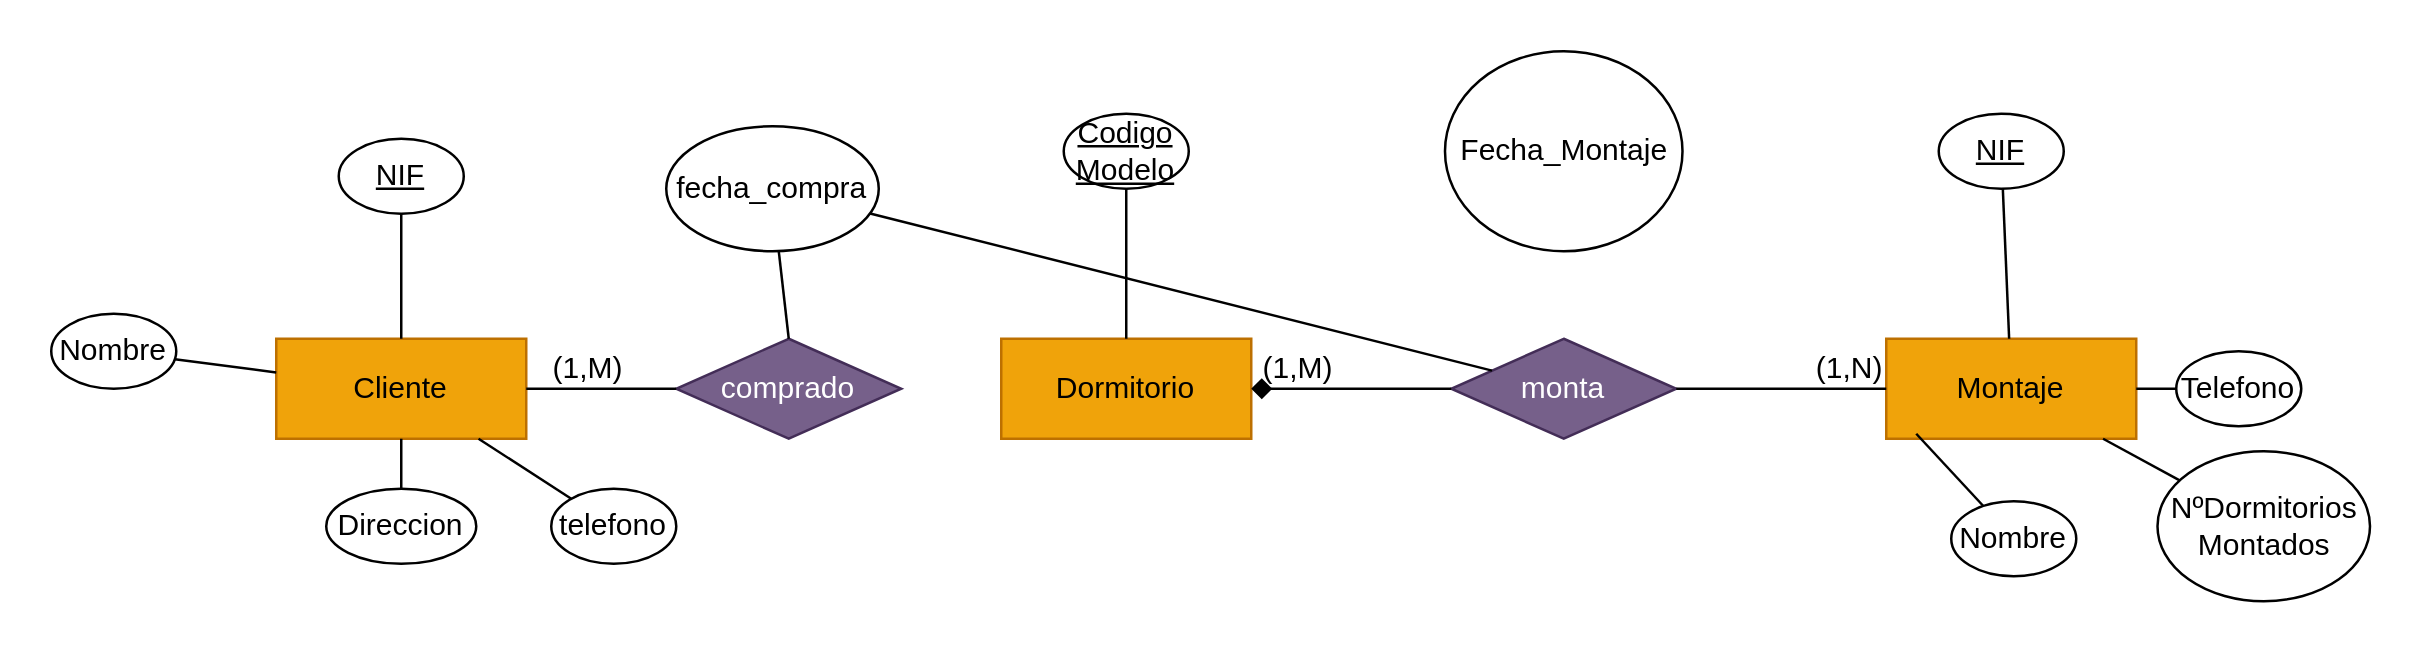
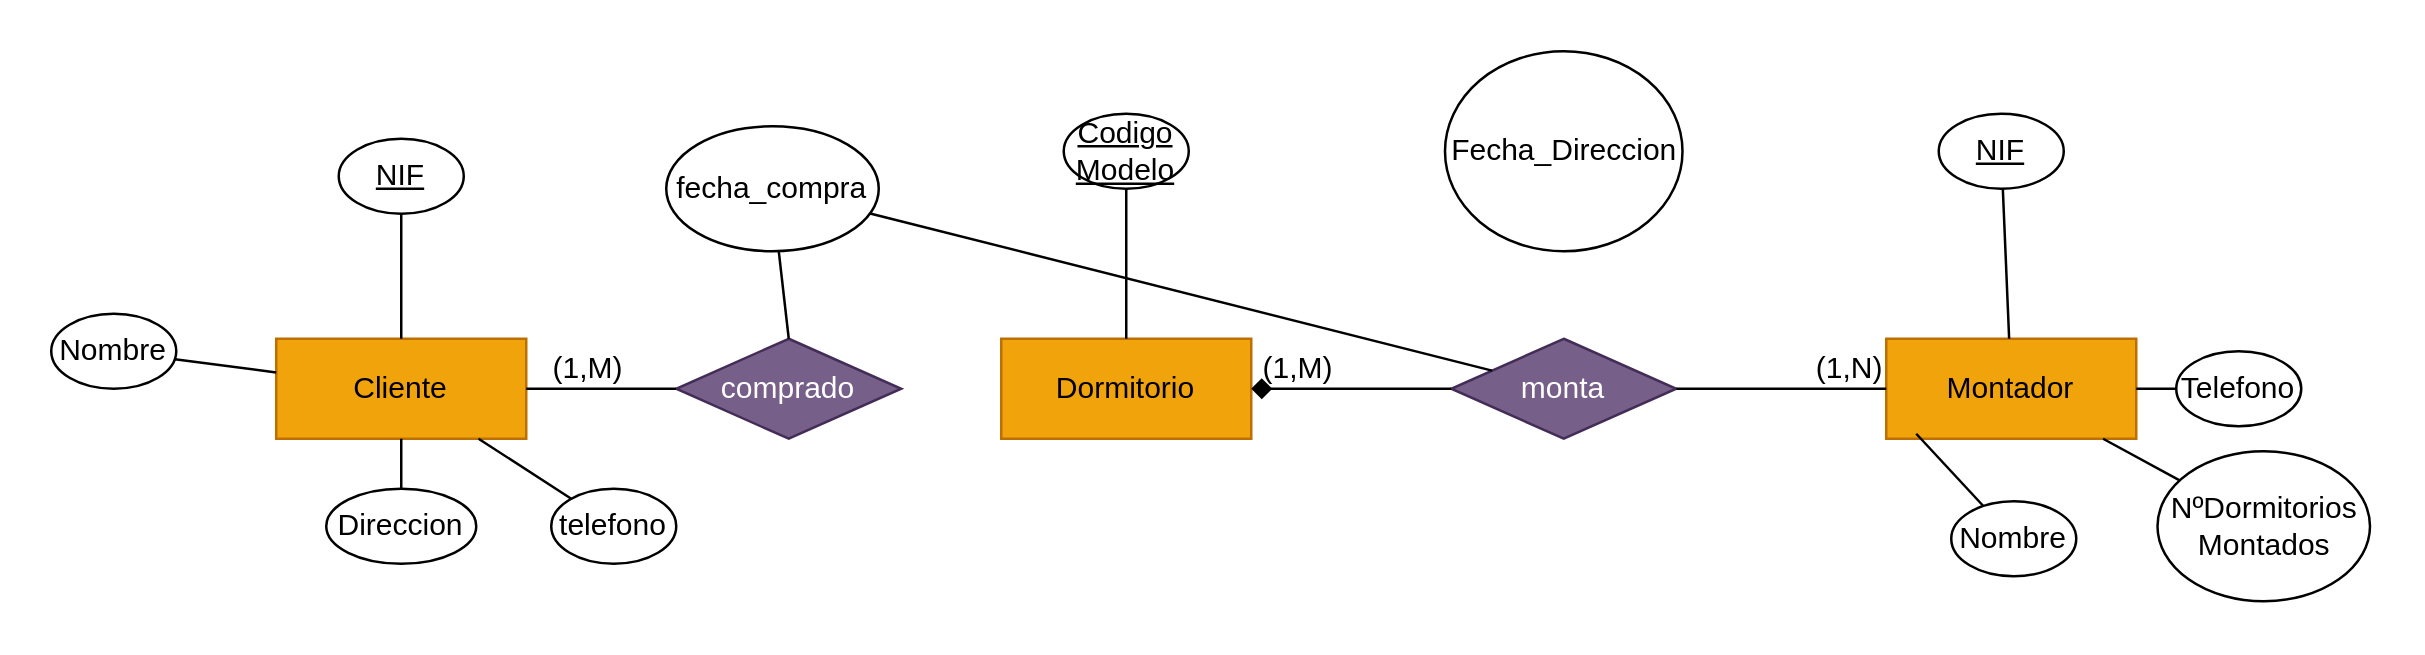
  <mxCell id="0" />
  <mxCell id="1" parent="0" />
  <mxCell id="2" value="Dormitorio" style="whiteSpace=wrap;html=1;align=center;fillColor=#f0a30a;strokeColor=#BD7000;fontColor=#000000;" vertex="1" parent="1"><mxGeometry x="400" y="135" width="100" height="40" as="geometry" /></mxCell>
- <mxCell id="3" value="Montaje" style="whiteSpace=wrap;html=1;align=center;fillColor=#f0a30a;strokeColor=#BD7000;fontColor=#000000;" vertex="1" parent="1"><mxGeometry x="754" y="135" width="100" height="40" as="geometry" /></mxCell>
+ <mxCell id="3" value="Montador" style="whiteSpace=wrap;html=1;align=center;fillColor=#f0a30a;strokeColor=#BD7000;fontColor=#000000;" vertex="1" parent="1"><mxGeometry x="754" y="135" width="100" height="40" as="geometry" /></mxCell>
  <mxCell id="4" value="" style="endArrow=none;html=1;rounded=0;" edge="1" parent="1" source="2" target="5"><mxGeometry relative="1" as="geometry"><mxPoint x="390" y="60" as="sourcePoint" /><mxPoint x="450" y="60" as="targetPoint" /></mxGeometry></mxCell>
  <mxCell id="5" value="&lt;u&gt;Codigo Modelo&lt;/u&gt;" style="ellipse;whiteSpace=wrap;html=1;align=center;" vertex="1" parent="1"><mxGeometry x="425" y="45" width="50" height="30" as="geometry" /></mxCell>
  <mxCell id="6" value="" style="endArrow=none;html=1;rounded=0;" edge="1" parent="1" source="3" target="7"><mxGeometry relative="1" as="geometry"><mxPoint x="740" y="60" as="sourcePoint" /><mxPoint x="800" y="60" as="targetPoint" /></mxGeometry></mxCell>
  <mxCell id="7" value="&lt;u&gt;NIF&lt;/u&gt;" style="ellipse;whiteSpace=wrap;html=1;align=center;" vertex="1" parent="1"><mxGeometry x="775" y="45" width="50" height="30" as="geometry" /></mxCell>
  <mxCell id="8" value="" style="endArrow=none;html=1;rounded=0;exitX=0.12;exitY=0.95;exitDx=0;exitDy=0;exitPerimeter=0;" edge="1" parent="1" source="3" target="9"><mxGeometry relative="1" as="geometry"><mxPoint x="710" y="250" as="sourcePoint" /><mxPoint x="770" y="250" as="targetPoint" /></mxGeometry></mxCell>
  <mxCell id="9" value="Nombre" style="ellipse;whiteSpace=wrap;html=1;align=center;" vertex="1" parent="1"><mxGeometry x="780" y="200" width="50" height="30" as="geometry" /></mxCell>
  <mxCell id="10" value="" style="endArrow=none;html=1;rounded=0;" edge="1" parent="1" source="3" target="11"><mxGeometry relative="1" as="geometry"><mxPoint x="775" y="250" as="sourcePoint" /><mxPoint x="835" y="250" as="targetPoint" /></mxGeometry></mxCell>
  <mxCell id="11" value="Telefono" style="ellipse;whiteSpace=wrap;html=1;align=center;" vertex="1" parent="1"><mxGeometry x="870" y="140" width="50" height="30" as="geometry" /></mxCell>
  <mxCell id="12" value="" style="endArrow=none;html=1;rounded=0;" edge="1" parent="1" source="3" target="13"><mxGeometry relative="1" as="geometry"><mxPoint x="630" y="250" as="sourcePoint" /><mxPoint x="690" y="250" as="targetPoint" /></mxGeometry></mxCell>
  <mxCell id="13" value="NºDormitorios&lt;div&gt;Montados&lt;/div&gt;" style="ellipse;whiteSpace=wrap;html=1;align=center;" vertex="1" parent="1"><mxGeometry x="862.5" y="180" width="85" height="60" as="geometry" /></mxCell>
  <mxCell id="14" value="monta" style="shape=rhombus;perimeter=rhombusPerimeter;whiteSpace=wrap;html=1;align=center;fillColor=#76608a;fontColor=#ffffff;strokeColor=#432D57;" vertex="1" parent="1"><mxGeometry x="580" y="135" width="90" height="40" as="geometry" /></mxCell>
  <mxCell id="15" value="" style="endArrow=diamond;html=1;rounded=0;exitX=0;exitY=0.5;exitDx=0;exitDy=0;" edge="1" parent="1" source="14" target="2"><mxGeometry relative="1" as="geometry"><mxPoint x="557" y="125" as="sourcePoint" /><mxPoint x="510" y="155" as="targetPoint" /></mxGeometry></mxCell>
  <mxCell id="16" value="(1,M)" style="resizable=0;html=1;whiteSpace=wrap;align=right;verticalAlign=bottom;" connectable="0" vertex="1" parent="15"><mxGeometry x="1" relative="1" as="geometry"><mxPoint x="34" as="offset" /></mxGeometry></mxCell>
  <mxCell id="17" value="" style="endArrow=none;html=1;rounded=0;exitX=1;exitY=0.5;exitDx=0;exitDy=0;" edge="1" parent="1" source="14" target="3"><mxGeometry relative="1" as="geometry"><mxPoint x="557" y="125" as="sourcePoint" /><mxPoint x="730" y="155" as="targetPoint" /></mxGeometry></mxCell>
  <mxCell id="18" value="(1,N)" style="resizable=0;html=1;whiteSpace=wrap;align=right;verticalAlign=bottom;" connectable="0" vertex="1" parent="17"><mxGeometry x="1" relative="1" as="geometry"><mxPoint as="offset" /></mxGeometry></mxCell>
  <mxCell id="19" value="" style="endArrow=none;html=1;rounded=0;" edge="1" parent="1" source="14" target="35"><mxGeometry relative="1" as="geometry"><mxPoint x="570" y="20" as="sourcePoint" /><mxPoint x="630" y="20" as="targetPoint" /></mxGeometry></mxCell>
- <mxCell id="20" value="Fecha_Montaje" style="ellipse;whiteSpace=wrap;html=1;align=center;" vertex="1" parent="1"><mxGeometry x="577.5" y="20" width="95" height="80" as="geometry" /></mxCell>
+ <mxCell id="20" value="Fecha_Direccion" style="ellipse;whiteSpace=wrap;html=1;align=center;" vertex="1" parent="1"><mxGeometry x="577.5" y="20" width="95" height="80" as="geometry" /></mxCell>
  <mxCell id="21" value="Cliente" style="whiteSpace=wrap;html=1;align=center;fillColor=#f0a30a;strokeColor=#BD7000;fontColor=#000000;" vertex="1" parent="1"><mxGeometry x="110" y="135" width="100" height="40" as="geometry" /></mxCell>
  <mxCell id="22" value="comprado" style="shape=rhombus;perimeter=rhombusPerimeter;whiteSpace=wrap;html=1;align=center;fillColor=#76608a;fontColor=#ffffff;strokeColor=#432D57;" vertex="1" parent="1"><mxGeometry x="270" y="135" width="90" height="40" as="geometry" /></mxCell>
  <mxCell id="23" value="" style="endArrow=none;html=1;rounded=0;exitX=0;exitY=0.5;exitDx=0;exitDy=0;" edge="1" parent="1" source="22" target="21"><mxGeometry relative="1" as="geometry"><mxPoint x="387" y="245" as="sourcePoint" /><mxPoint x="560" y="275" as="targetPoint" /></mxGeometry></mxCell>
  <mxCell id="24" value="(1,M)" style="resizable=0;html=1;whiteSpace=wrap;align=right;verticalAlign=bottom;" connectable="0" vertex="1" parent="23"><mxGeometry x="1" relative="1" as="geometry"><mxPoint x="40" as="offset" /></mxGeometry></mxCell>
  <mxCell id="25" value="" style="endArrow=none;html=1;rounded=0;" edge="1" parent="1" source="21" target="26"><mxGeometry relative="1" as="geometry"><mxPoint x="400" y="470" as="sourcePoint" /><mxPoint x="460" y="470" as="targetPoint" /></mxGeometry></mxCell>
  <mxCell id="26" value="&lt;u&gt;NIF&lt;/u&gt;" style="ellipse;whiteSpace=wrap;html=1;align=center;" vertex="1" parent="1"><mxGeometry x="135" y="55" width="50" height="30" as="geometry" /></mxCell>
  <mxCell id="27" value="" style="endArrow=none;html=1;rounded=0;" edge="1" parent="1" source="21" target="28"><mxGeometry relative="1" as="geometry"><mxPoint x="495" y="460" as="sourcePoint" /><mxPoint x="555" y="460" as="targetPoint" /></mxGeometry></mxCell>
  <mxCell id="28" value="Direccion" style="ellipse;whiteSpace=wrap;html=1;align=center;" vertex="1" parent="1"><mxGeometry x="130" y="195" width="60" height="30" as="geometry" /></mxCell>
  <mxCell id="29" value="" style="endArrow=none;html=1;rounded=0;" edge="1" parent="1" source="21" target="30"><mxGeometry relative="1" as="geometry"><mxPoint x="435" y="530" as="sourcePoint" /><mxPoint x="495" y="530" as="targetPoint" /></mxGeometry></mxCell>
  <mxCell id="30" value="Nombre" style="ellipse;whiteSpace=wrap;html=1;align=center;" vertex="1" parent="1"><mxGeometry x="20" y="125" width="50" height="30" as="geometry" /></mxCell>
  <mxCell id="31" value="" style="endArrow=none;html=1;rounded=0;" edge="1" parent="1" source="21" target="32"><mxGeometry relative="1" as="geometry"><mxPoint x="435" y="510" as="sourcePoint" /><mxPoint x="495" y="510" as="targetPoint" /></mxGeometry></mxCell>
  <mxCell id="32" value="telefono" style="ellipse;whiteSpace=wrap;html=1;align=center;" vertex="1" parent="1"><mxGeometry x="220" y="195" width="50" height="30" as="geometry" /></mxCell>
  <mxCell id="33" style="edgeStyle=orthogonalEdgeStyle;rounded=0;orthogonalLoop=1;jettySize=auto;html=1;exitX=0.5;exitY=1;exitDx=0;exitDy=0;" edge="1" parent="1" source="32" target="32"><mxGeometry relative="1" as="geometry" /></mxCell>
  <mxCell id="34" value="" style="endArrow=none;html=1;rounded=0;exitX=0.5;exitY=0;exitDx=0;exitDy=0;" edge="1" parent="1" target="35" source="22"><mxGeometry relative="1" as="geometry"><mxPoint x="400" y="25" as="sourcePoint" /><mxPoint x="736" y="390" as="targetPoint" /></mxGeometry></mxCell>
  <mxCell id="35" value="fecha_compra" style="ellipse;whiteSpace=wrap;html=1;align=center;" vertex="1" parent="1"><mxGeometry x="266" y="50" width="85" height="50" as="geometry" /></mxCell>
